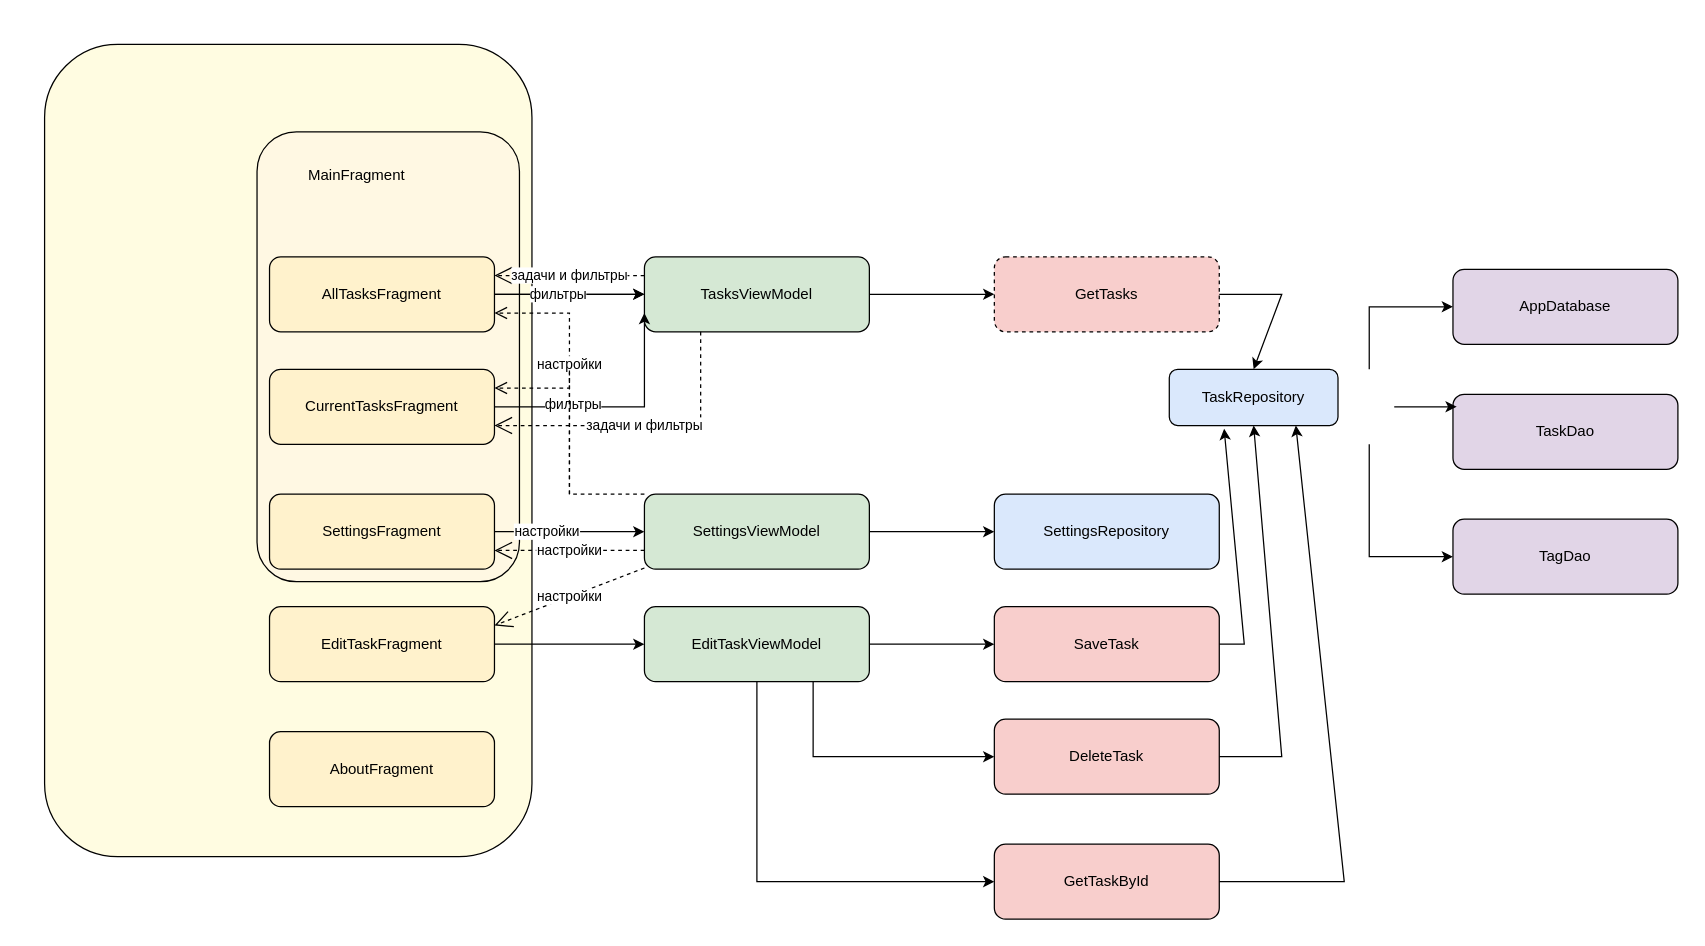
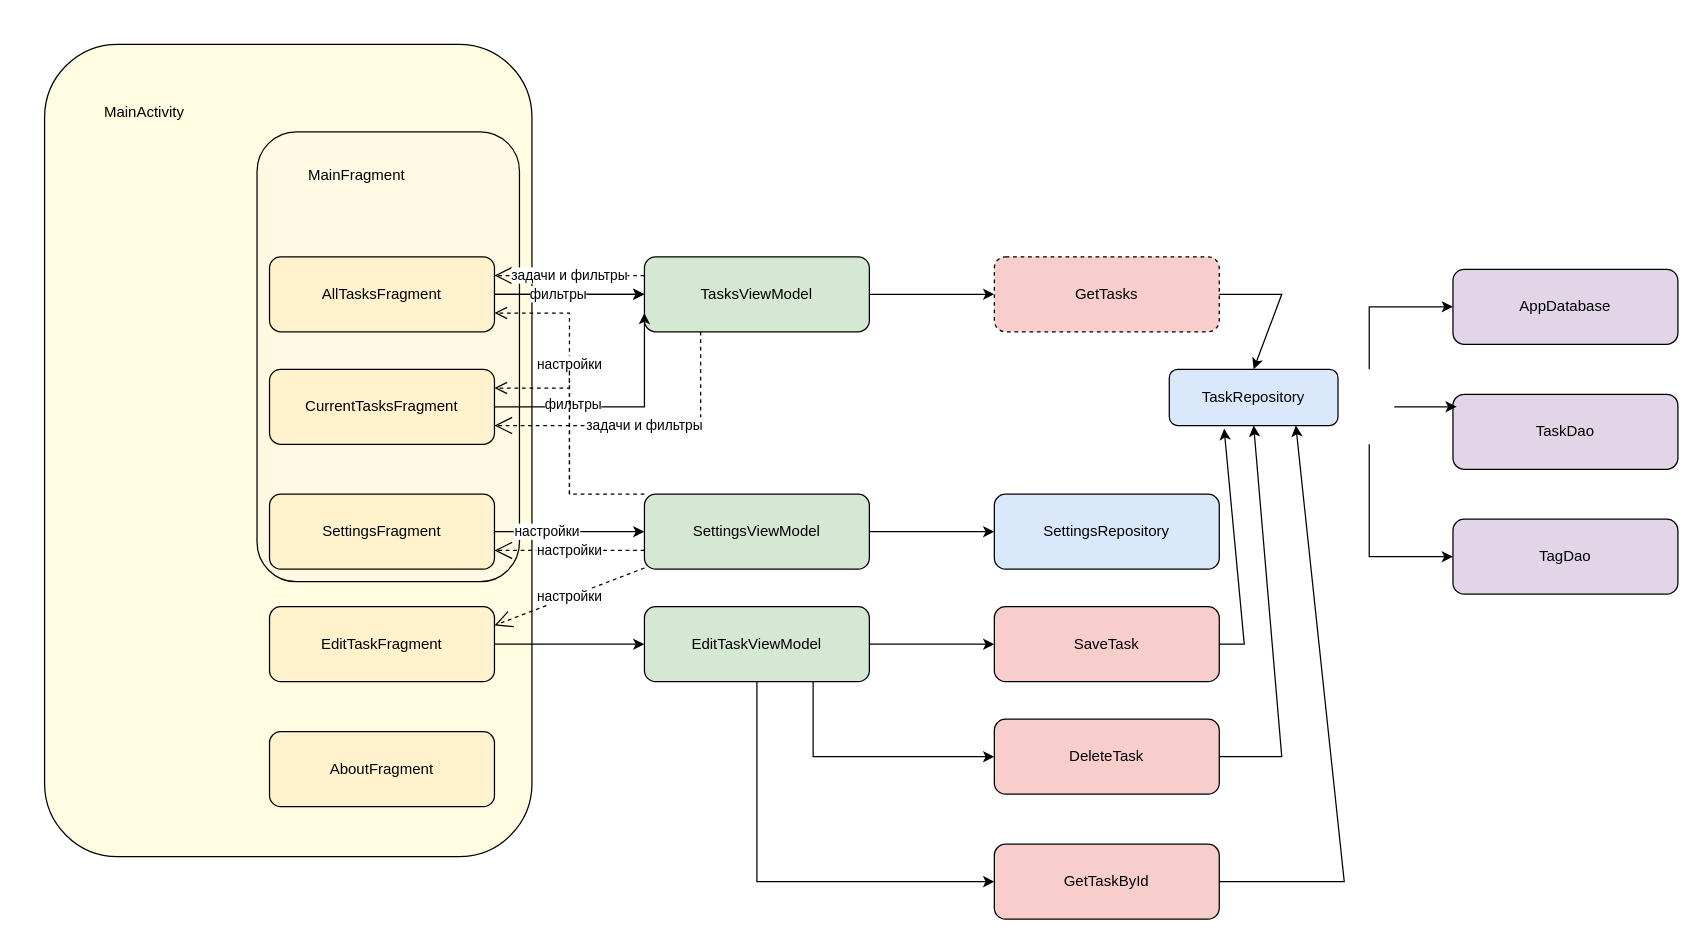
  <mxCell id="0" />
  <mxCell id="1" parent="0" />
  <mxCell id="2" value="" style="group" parent="1" vertex="1" connectable="0"><mxGeometry width="1307" height="700" as="geometry" x="20" y="20" /></mxCell>
  <mxCell id="3" value="" style="rounded=1;whiteSpace=wrap;html=1;fillColor=#FFFCE1;" parent="2" vertex="1"><mxGeometry width="390" height="650" as="geometry" /></mxCell>
  <mxCell id="4" value="" style="rounded=1;whiteSpace=wrap;html=1;fillColor=#FFF8E3;" parent="2" vertex="1"><mxGeometry x="170" y="70" width="210" height="360" as="geometry" /></mxCell>
  <mxCell id="5" value="" style="edgeStyle=orthogonalEdgeStyle;rounded=0;orthogonalLoop=1;jettySize=auto;html=1;" parent="2" source="6" target="11" edge="1"><mxGeometry relative="1" as="geometry" /></mxCell>
  <mxCell id="6" value="AllTasksFragment" style="rounded=1;whiteSpace=wrap;html=1;fillColor=#fff2cc;" parent="2" vertex="1"><mxGeometry x="180" y="170" width="180" height="60" as="geometry" /></mxCell>
  <mxCell id="7" value="CurrentTasksFragment" style="rounded=1;whiteSpace=wrap;html=1;fillColor=#fff2cc;" parent="2" vertex="1"><mxGeometry x="180" y="260" width="180" height="60" as="geometry" /></mxCell>
  <mxCell id="8" value="SettingsFragment" style="rounded=1;whiteSpace=wrap;html=1;fillColor=#fff2cc;" parent="2" vertex="1"><mxGeometry x="180" y="360" width="180" height="60" as="geometry" /></mxCell>
  <mxCell id="9" value="EditTaskFragment" style="rounded=1;whiteSpace=wrap;html=1;fillColor=#fff2cc;" parent="2" vertex="1"><mxGeometry x="180" y="450" width="180" height="60" as="geometry" /></mxCell>
  <mxCell id="10" value="AboutFragment" style="rounded=1;whiteSpace=wrap;html=1;fillColor=#fff2cc;" parent="2" vertex="1"><mxGeometry x="180" y="550" width="180" height="60" as="geometry" /></mxCell>
  <mxCell id="11" value="TasksViewModel" style="rounded=1;whiteSpace=wrap;html=1;fillColor=#d5e8d4;" parent="2" vertex="1"><mxGeometry x="480" y="170" width="180" height="60" as="geometry" /></mxCell>
  <mxCell id="12" value="EditTaskViewModel" style="rounded=1;whiteSpace=wrap;html=1;fillColor=#d5e8d4;" parent="2" vertex="1"><mxGeometry x="480" y="450" width="180" height="60" as="geometry" /></mxCell>
  <mxCell id="13" value="SettingsViewModel" style="rounded=1;whiteSpace=wrap;html=1;fillColor=#d5e8d4;" parent="2" vertex="1"><mxGeometry x="480" y="360" width="180" height="60" as="geometry" /></mxCell>
  <mxCell id="14" value="GetTasks" style="rounded=1;whiteSpace=wrap;html=1;fillColor=#f8cecc;dashed=1;" parent="2" vertex="1"><mxGeometry x="760" y="170" width="180" height="60" as="geometry" /></mxCell>
  <mxCell id="15" value="SaveTask" style="rounded=1;whiteSpace=wrap;html=1;fillColor=#f8cecc;" parent="2" vertex="1"><mxGeometry x="760" y="450" width="180" height="60" as="geometry" /></mxCell>
  <mxCell id="16" value="DeleteTask" style="rounded=1;whiteSpace=wrap;html=1;fillColor=#f8cecc;" parent="2" vertex="1"><mxGeometry x="760" y="540" width="180" height="60" as="geometry" /></mxCell>
  <mxCell id="17" value="GetTaskById" style="rounded=1;whiteSpace=wrap;html=1;fillColor=#f8cecc;" parent="2" vertex="1"><mxGeometry x="760" y="640" width="180" height="60" as="geometry" /></mxCell>
  <mxCell id="18" value="TaskRepository" style="rounded=1;whiteSpace=wrap;html=1;fillColor=#dae8fc;" parent="2" vertex="1"><mxGeometry x="900" y="260" width="135" height="45" as="geometry" /></mxCell>
  <mxCell id="19" value="AppDatabase" style="rounded=1;whiteSpace=wrap;html=1;fillColor=#e1d5e7;" parent="2" vertex="1"><mxGeometry x="1127" y="180" width="180" height="60" as="geometry" /></mxCell>
  <mxCell id="20" value="TaskDao" style="rounded=1;whiteSpace=wrap;html=1;fillColor=#e1d5e7;" parent="2" vertex="1"><mxGeometry x="1127" y="280" width="180" height="60" as="geometry" /></mxCell>
  <mxCell id="21" value="TagDao" style="rounded=1;whiteSpace=wrap;html=1;fillColor=#e1d5e7;" parent="2" vertex="1"><mxGeometry x="1127" y="380" width="180" height="60" as="geometry" /></mxCell>
  <mxCell id="22" value="" style="endArrow=classic;html=1;rounded=0;entryX=0;entryY=0.5;entryDx=0;entryDy=0;" parent="2" target="11" edge="1"><mxGeometry width="50" height="50" relative="1" as="geometry"><mxPoint x="360" y="200" as="sourcePoint" /><mxPoint x="410" y="150" as="targetPoint" /><Array as="points" /></mxGeometry></mxCell>
  <mxCell id="23" value="фильтры" style="edgeLabel;html=1;align=center;verticalAlign=middle;resizable=0;points=[];" parent="22" vertex="1" connectable="0"><mxGeometry x="-0.171" y="1" relative="1" as="geometry"><mxPoint as="offset" /></mxGeometry></mxCell>
  <mxCell id="24" value="" style="endArrow=classic;html=1;rounded=0;entryX=0;entryY=0.75;entryDx=0;entryDy=0;" parent="2" target="11" edge="1"><mxGeometry width="50" height="50" relative="1" as="geometry"><mxPoint x="360" y="290" as="sourcePoint" /><mxPoint x="410" y="240" as="targetPoint" /><Array as="points"><mxPoint x="380" y="290" /><mxPoint x="480" y="290" /></Array></mxGeometry></mxCell>
  <mxCell id="25" value="" style="endArrow=classic;html=1;rounded=0;entryX=0;entryY=0.5;entryDx=0;entryDy=0;" parent="2" target="12" edge="1"><mxGeometry width="50" height="50" relative="1" as="geometry"><mxPoint x="360" y="480" as="sourcePoint" /><mxPoint x="410" y="430" as="targetPoint" /></mxGeometry></mxCell>
  <mxCell id="26" value="" style="endArrow=classic;html=1;rounded=0;entryX=0;entryY=0.5;entryDx=0;entryDy=0;exitX=1;exitY=0.5;exitDx=0;exitDy=0;" parent="2" source="11" target="14" edge="1"><mxGeometry width="50" height="50" relative="1" as="geometry"><mxPoint x="670" y="200" as="sourcePoint" /><mxPoint x="650" y="150" as="targetPoint" /></mxGeometry></mxCell>
  <mxCell id="27" value="" style="endArrow=classic;html=1;rounded=0;entryX=0;entryY=0.5;entryDx=0;entryDy=0;exitX=1;exitY=0.5;exitDx=0;exitDy=0;" parent="2" source="12" target="15" edge="1"><mxGeometry width="50" height="50" relative="1" as="geometry"><mxPoint x="700" y="480" as="sourcePoint" /><mxPoint x="750" y="430" as="targetPoint" /></mxGeometry></mxCell>
  <mxCell id="28" value="" style="endArrow=classic;html=1;rounded=0;entryX=0;entryY=0.5;entryDx=0;entryDy=0;exitX=0.75;exitY=1;exitDx=0;exitDy=0;" parent="2" source="12" target="16" edge="1"><mxGeometry width="50" height="50" relative="1" as="geometry"><mxPoint x="700" y="500" as="sourcePoint" /><mxPoint x="750" y="450" as="targetPoint" /><Array as="points"><mxPoint x="615" y="570" /></Array></mxGeometry></mxCell>
  <mxCell id="29" value="" style="endArrow=classic;html=1;rounded=0;entryX=0;entryY=0.5;entryDx=0;entryDy=0;exitX=0.5;exitY=1;exitDx=0;exitDy=0;" parent="2" source="12" target="17" edge="1"><mxGeometry width="50" height="50" relative="1" as="geometry"><mxPoint x="680" y="510" as="sourcePoint" /><mxPoint x="730" y="460" as="targetPoint" /><Array as="points"><mxPoint x="570" y="670" /></Array></mxGeometry></mxCell>
  <mxCell id="30" value="SettingsRepository" style="rounded=1;whiteSpace=wrap;html=1;fillColor=#dae8fc;" parent="2" vertex="1"><mxGeometry x="760" y="360" width="180" height="60" as="geometry" /></mxCell>
  <mxCell id="31" value="" style="endArrow=classic;html=1;rounded=0;entryX=0;entryY=0.5;entryDx=0;entryDy=0;" parent="2" target="13" edge="1"><mxGeometry width="50" height="50" relative="1" as="geometry"><mxPoint x="360" y="390" as="sourcePoint" /><mxPoint x="410" y="340" as="targetPoint" /></mxGeometry></mxCell>
  <mxCell id="32" value="настройки" style="edgeLabel;html=1;align=center;verticalAlign=middle;resizable=0;points=[];" parent="31" vertex="1" connectable="0"><mxGeometry x="-0.316" y="1" relative="1" as="geometry"><mxPoint as="offset" /></mxGeometry></mxCell>
  <mxCell id="33" value="" style="endArrow=classic;html=1;rounded=0;entryX=0;entryY=0.5;entryDx=0;entryDy=0;" parent="2" target="30" edge="1"><mxGeometry width="50" height="50" relative="1" as="geometry"><mxPoint x="660" y="390" as="sourcePoint" /><mxPoint x="650" y="340" as="targetPoint" /></mxGeometry></mxCell>
  <mxCell id="34" value="" style="endArrow=classic;html=1;rounded=0;entryX=0.5;entryY=0;entryDx=0;entryDy=0;" parent="2" target="18" edge="1"><mxGeometry width="50" height="50" relative="1" as="geometry"><mxPoint x="940" y="200" as="sourcePoint" /><mxPoint x="890" y="150" as="targetPoint" /><Array as="points"><mxPoint x="990" y="200" /></Array></mxGeometry></mxCell>
  <mxCell id="35" value="" style="endArrow=classic;html=1;rounded=0;entryX=0.325;entryY=1.058;entryDx=0;entryDy=0;entryPerimeter=0;" parent="2" target="18" edge="1"><mxGeometry width="50" height="50" relative="1" as="geometry"><mxPoint x="940" y="480" as="sourcePoint" /><mxPoint x="890" y="430" as="targetPoint" /><Array as="points"><mxPoint x="960" y="480" /></Array></mxGeometry></mxCell>
  <mxCell id="36" value="" style="endArrow=classic;html=1;rounded=0;exitX=1;exitY=0.5;exitDx=0;exitDy=0;entryX=0.5;entryY=1;entryDx=0;entryDy=0;" parent="2" source="16" target="18" edge="1"><mxGeometry width="50" height="50" relative="1" as="geometry"><mxPoint x="630" y="520" as="sourcePoint" /><mxPoint x="680" y="470" as="targetPoint" /><Array as="points"><mxPoint x="990" y="570" /></Array></mxGeometry></mxCell>
  <mxCell id="37" value="" style="endArrow=classic;html=1;rounded=0;exitX=1;exitY=0.5;exitDx=0;exitDy=0;entryX=0.75;entryY=1;entryDx=0;entryDy=0;" parent="2" source="17" target="18" edge="1"><mxGeometry width="50" height="50" relative="1" as="geometry"><mxPoint x="630" y="520" as="sourcePoint" /><mxPoint x="680" y="470" as="targetPoint" /><Array as="points"><mxPoint x="1040" y="670" /></Array></mxGeometry></mxCell>
  <mxCell id="38" value="задачи и фильтры" style="endArrow=open;endSize=12;dashed=1;html=1;rounded=0;entryX=1;entryY=0.25;entryDx=0;entryDy=0;exitX=0;exitY=0.25;exitDx=0;exitDy=0;" parent="2" source="11" target="6" edge="1"><mxGeometry width="160" relative="1" as="geometry"><mxPoint x="430" y="190" as="sourcePoint" /><mxPoint x="590" y="190" as="targetPoint" /><mxPoint as="offset" /></mxGeometry></mxCell>
  <mxCell id="39" value="фильтры" style="edgeLabel;html=1;align=center;verticalAlign=middle;resizable=0;points=[];" parent="2" vertex="1" connectable="0"><mxGeometry x="420" y="250" as="geometry"><mxPoint x="2" y="37" as="offset" /></mxGeometry></mxCell>
  <mxCell id="40" value="задачи и фильтры" style="endArrow=open;endSize=12;dashed=1;html=1;rounded=0;entryX=1;entryY=0.75;entryDx=0;entryDy=0;exitX=0.25;exitY=1;exitDx=0;exitDy=0;" parent="2" source="11" target="7" edge="1"><mxGeometry width="160" relative="1" as="geometry"><mxPoint x="490" y="195" as="sourcePoint" /><mxPoint x="370" y="195" as="targetPoint" /><mxPoint as="offset" /><Array as="points"><mxPoint x="525" y="305" /></Array></mxGeometry></mxCell>
  <mxCell id="41" value="настройки" style="html=1;verticalAlign=bottom;endArrow=open;dashed=1;endSize=8;curved=0;rounded=0;exitX=0;exitY=0;exitDx=0;exitDy=0;entryX=1;entryY=0.75;entryDx=0;entryDy=0;" parent="2" source="13" target="6" edge="1"><mxGeometry x="0.171" relative="1" as="geometry"><mxPoint x="550" y="330" as="sourcePoint" /><mxPoint x="470" y="330" as="targetPoint" /><Array as="points"><mxPoint x="420" y="360" /><mxPoint x="420" y="260" /><mxPoint x="420" y="215" /></Array><mxPoint as="offset" /></mxGeometry></mxCell>
  <mxCell id="42" value="" style="html=1;verticalAlign=bottom;endArrow=open;dashed=1;endSize=8;curved=0;rounded=0;exitX=0;exitY=0;exitDx=0;exitDy=0;entryX=1;entryY=0.25;entryDx=0;entryDy=0;" parent="2" target="7" edge="1"><mxGeometry x="0.171" relative="1" as="geometry"><mxPoint x="420" y="360" as="sourcePoint" /><mxPoint x="360" y="215" as="targetPoint" /><Array as="points"><mxPoint x="420" y="340" /><mxPoint x="420" y="260" /><mxPoint x="420" y="275" /></Array><mxPoint as="offset" /></mxGeometry></mxCell>
  <mxCell id="43" value="настройки" style="endArrow=open;endSize=12;dashed=1;html=1;rounded=0;entryX=1;entryY=0.75;entryDx=0;entryDy=0;exitX=0;exitY=0.75;exitDx=0;exitDy=0;" parent="2" source="13" target="8" edge="1"><mxGeometry width="160" relative="1" as="geometry"><mxPoint x="490" y="330" as="sourcePoint" /><mxPoint x="650" y="330" as="targetPoint" /></mxGeometry></mxCell>
  <mxCell id="44" value="настройки" style="endArrow=open;endSize=12;dashed=1;html=1;rounded=0;entryX=1;entryY=0.25;entryDx=0;entryDy=0;exitX=0;exitY=0.75;exitDx=0;exitDy=0;" parent="2" target="9" edge="1"><mxGeometry width="160" relative="1" as="geometry"><mxPoint x="480" y="419" as="sourcePoint" /><mxPoint x="360" y="419" as="targetPoint" /></mxGeometry></mxCell>
  <mxCell id="45" value="" style="endArrow=classic;html=1;rounded=0;entryX=0;entryY=0.5;entryDx=0;entryDy=0;" parent="2" target="19" edge="1"><mxGeometry width="50" height="50" relative="1" as="geometry"><mxPoint x="1060" y="260" as="sourcePoint" /><mxPoint x="1110" y="210" as="targetPoint" /><Array as="points"><mxPoint x="1060" y="210" /></Array></mxGeometry></mxCell>
  <mxCell id="46" value="" style="endArrow=classic;html=1;rounded=0;" parent="2" edge="1"><mxGeometry width="50" height="50" relative="1" as="geometry"><mxPoint x="1080" y="290" as="sourcePoint" /><mxPoint x="1130" y="290" as="targetPoint" /></mxGeometry></mxCell>
  <mxCell id="47" value="" style="endArrow=classic;html=1;rounded=0;entryX=0;entryY=0.5;entryDx=0;entryDy=0;" parent="2" target="21" edge="1"><mxGeometry width="50" height="50" relative="1" as="geometry"><mxPoint x="1060" y="320" as="sourcePoint" /><mxPoint x="1110" y="270" as="targetPoint" /><Array as="points"><mxPoint x="1060" y="410" /></Array></mxGeometry></mxCell>
  <mxCell id="48" value="MainFragment" style="text;html=1;align=center;verticalAlign=middle;whiteSpace=wrap;rounded=0;" parent="2" vertex="1"><mxGeometry x="200" y="90" width="100" height="30" as="geometry" /></mxCell>
+ <mxCell id="49" value="MainActivity" style="text;html=1;align=center;verticalAlign=middle;whiteSpace=wrap;rounded=0;" parent="2" vertex="1"><mxGeometry x="50" y="40" width="60" height="30" as="geometry" /></mxCell>
  <mxCell id="50" style="endArrow=block;html=1;strokeColor=#000000;" parent="2" source="3" target="4" edge="1" />
  <mxCell id="51" style="endArrow=block;html=1;strokeColor=#000000;" parent="2" source="4" target="6" edge="1" />
  <mxCell id="52" style="endArrow=block;html=1;strokeColor=#000000;" parent="2" source="4" target="7" edge="1" />
  <mxCell id="53" style="endArrow=block;html=1;strokeColor=#000000;" parent="2" source="4" target="8" edge="1" />
  <mxCell id="54" style="endArrow=block;html=1;strokeColor=#000000;" parent="2" source="6" target="11" edge="1" />
  <mxCell id="55" style="endArrow=block;html=1;strokeColor=#000000;" parent="2" source="7" target="11" edge="1" />
  <mxCell id="56" style="endArrow=block;html=1;strokeColor=#000000;" parent="2" source="9" target="12" edge="1" />
  <mxCell id="57" style="endArrow=block;html=1;strokeColor=#000000;" parent="2" source="8" target="13" edge="1" />
  <mxCell id="58" style="endArrow=block;html=1;strokeColor=#000000;" parent="2" source="11" target="14" edge="1" />
  <mxCell id="59" style="endArrow=block;html=1;strokeColor=#000000;" parent="2" source="11" target="15" edge="1" />
  <mxCell id="60" style="endArrow=block;html=1;strokeColor=#000000;" parent="2" source="12" target="15" edge="1" />
  <mxCell id="61" style="endArrow=block;html=1;strokeColor=#000000;" parent="2" source="11" target="16" edge="1" />
  <mxCell id="62" style="endArrow=block;html=1;strokeColor=#000000;" parent="2" source="12" target="16" edge="1" />
  <mxCell id="63" style="endArrow=block;html=1;strokeColor=#000000;" parent="2" source="12" target="17" edge="1" />
  <mxCell id="64" style="endArrow=block;html=1;strokeColor=#000000;" parent="2" source="14" target="18" edge="1" />
  <mxCell id="65" style="endArrow=block;html=1;strokeColor=#000000;" parent="2" source="15" target="18" edge="1" />
  <mxCell id="66" style="endArrow=block;html=1;strokeColor=#000000;" parent="2" source="16" target="18" edge="1" />
  <mxCell id="67" style="endArrow=block;html=1;strokeColor=#000000;" parent="2" source="17" target="18" edge="1" />
  <mxCell id="68" style="endArrow=block;html=1;strokeColor=#000000;" parent="2" source="18" target="19" edge="1" />
  <mxCell id="69" style="endArrow=block;html=1;strokeColor=#000000;" parent="2" source="19" target="20" edge="1" />
  <mxCell id="70" style="endArrow=block;html=1;strokeColor=#000000;" parent="2" source="19" target="21" edge="1" />
